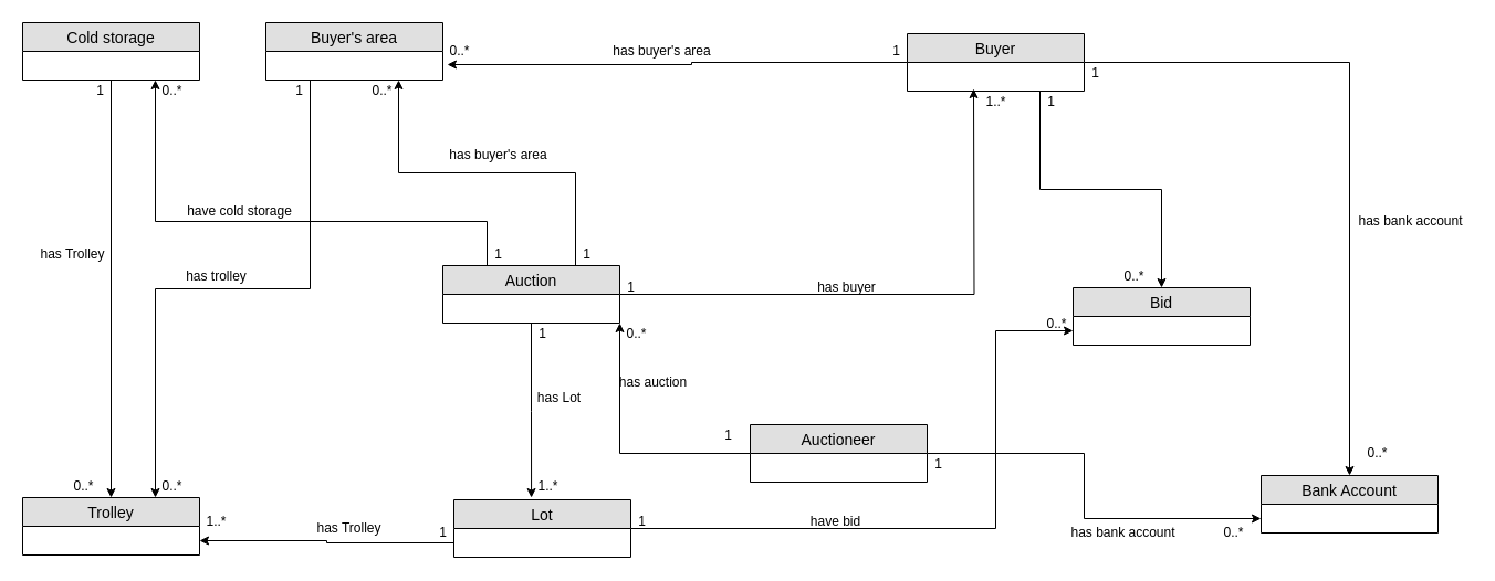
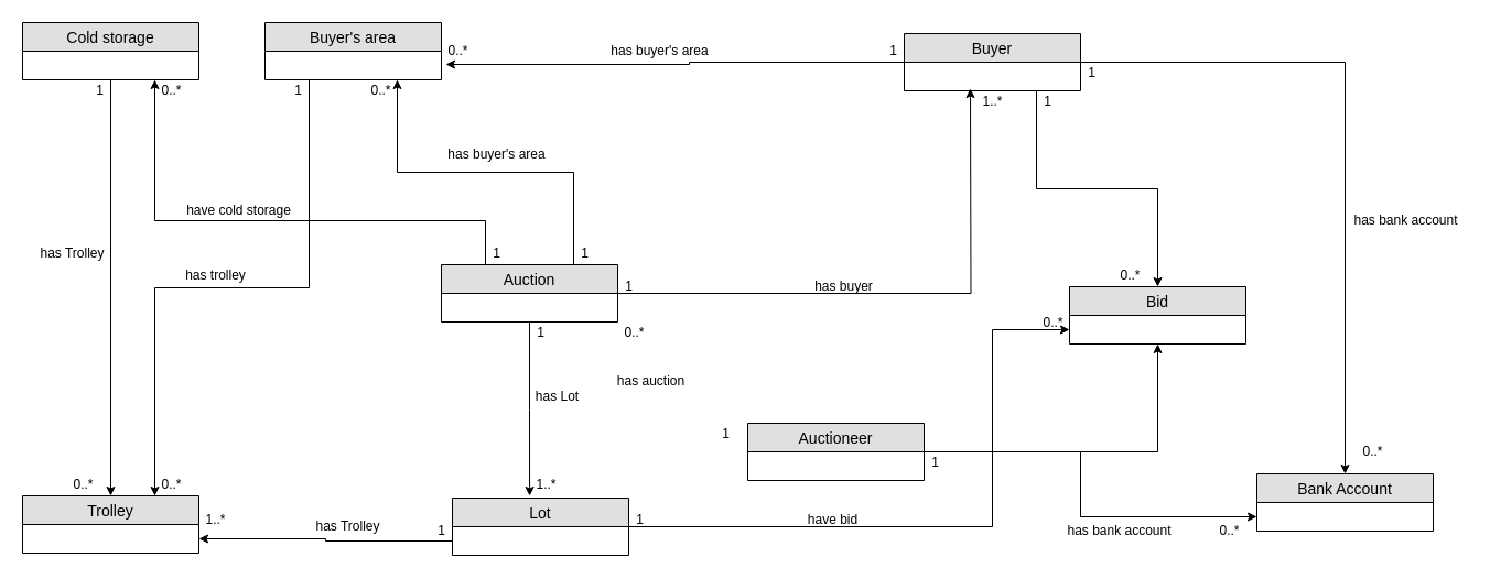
  <mxCell id="0" />
  <mxCell id="1" parent="0" />
  <mxCell id="2" value="Trolley" style="swimlane;fontStyle=0;childLayout=stackLayout;horizontal=1;startSize=26;fillColor=#e0e0e0;horizontalStack=0;resizeParent=1;resizeParentMax=0;resizeLast=0;collapsible=1;marginBottom=0;swimlaneFillColor=#ffffff;align=center;fontSize=14;" vertex="1" parent="1"><mxGeometry x="20" y="450" width="160" height="52" as="geometry" /></mxCell>
  <mxCell id="3" style="edgeStyle=orthogonalEdgeStyle;rounded=0;orthogonalLoop=1;jettySize=auto;html=1;entryX=0.5;entryY=0;entryDx=0;entryDy=0;" edge="1" parent="1" source="6" target="7"><mxGeometry relative="1" as="geometry" /></mxCell>
  <mxCell id="4" style="edgeStyle=orthogonalEdgeStyle;rounded=0;orthogonalLoop=1;jettySize=auto;html=1;exitX=0;exitY=0.5;exitDx=0;exitDy=0;entryX=0.133;entryY=1.1;entryDx=0;entryDy=0;entryPerimeter=0;" edge="1" parent="1" source="6" target="20"><mxGeometry relative="1" as="geometry" /></mxCell>
  <mxCell id="5" style="edgeStyle=orthogonalEdgeStyle;rounded=0;orthogonalLoop=1;jettySize=auto;html=1;exitX=0.75;exitY=1;exitDx=0;exitDy=0;entryX=0.5;entryY=0;entryDx=0;entryDy=0;" edge="1" parent="1" source="6" target="53"><mxGeometry relative="1" as="geometry" /></mxCell>
  <mxCell id="6" value="Buyer" style="swimlane;fontStyle=0;childLayout=stackLayout;horizontal=1;startSize=26;fillColor=#e0e0e0;horizontalStack=0;resizeParent=1;resizeParentMax=0;resizeLast=0;collapsible=1;marginBottom=0;swimlaneFillColor=#ffffff;align=center;fontSize=14;" vertex="1" parent="1"><mxGeometry x="820" y="30" width="160" height="52" as="geometry" /></mxCell>
  <mxCell id="7" value="Bank Account" style="swimlane;fontStyle=0;childLayout=stackLayout;horizontal=1;startSize=26;fillColor=#e0e0e0;horizontalStack=0;resizeParent=1;resizeParentMax=0;resizeLast=0;collapsible=1;marginBottom=0;swimlaneFillColor=#ffffff;align=center;fontSize=14;" vertex="1" parent="1"><mxGeometry x="1140" y="430" width="160" height="52" as="geometry" /></mxCell>
  <mxCell id="8" style="edgeStyle=orthogonalEdgeStyle;rounded=0;orthogonalLoop=1;jettySize=auto;html=1;entryX=0.5;entryY=0;entryDx=0;entryDy=0;" edge="1" parent="1" source="9" target="2"><mxGeometry relative="1" as="geometry" /></mxCell>
  <mxCell id="9" value="Cold storage" style="swimlane;fontStyle=0;childLayout=stackLayout;horizontal=1;startSize=26;fillColor=#e0e0e0;horizontalStack=0;resizeParent=1;resizeParentMax=0;resizeLast=0;collapsible=1;marginBottom=0;swimlaneFillColor=#ffffff;align=center;fontSize=14;" vertex="1" parent="1"><mxGeometry x="20" y="20" width="160" height="52" as="geometry" /></mxCell>
  <mxCell id="10" style="edgeStyle=orthogonalEdgeStyle;rounded=0;orthogonalLoop=1;jettySize=auto;html=1;exitX=0.75;exitY=0;exitDx=0;exitDy=0;entryX=0.75;entryY=1;entryDx=0;entryDy=0;" edge="1" parent="1" source="14" target="16"><mxGeometry relative="1" as="geometry" /></mxCell>
  <mxCell id="11" style="edgeStyle=orthogonalEdgeStyle;rounded=0;orthogonalLoop=1;jettySize=auto;html=1;exitX=0.5;exitY=1;exitDx=0;exitDy=0;entryX=0.438;entryY=-0.038;entryDx=0;entryDy=0;entryPerimeter=0;" edge="1" parent="1" source="14" target="24"><mxGeometry relative="1" as="geometry" /></mxCell>
  <mxCell id="12" style="edgeStyle=orthogonalEdgeStyle;rounded=0;orthogonalLoop=1;jettySize=auto;html=1;exitX=1;exitY=0.5;exitDx=0;exitDy=0;" edge="1" parent="1" source="14"><mxGeometry relative="1" as="geometry"><mxPoint x="880" y="80" as="targetPoint" /></mxGeometry></mxCell>
  <mxCell id="13" style="edgeStyle=orthogonalEdgeStyle;rounded=0;orthogonalLoop=1;jettySize=auto;html=1;exitX=0.25;exitY=0;exitDx=0;exitDy=0;entryX=0.75;entryY=1;entryDx=0;entryDy=0;" edge="1" parent="1" source="14" target="9"><mxGeometry relative="1" as="geometry"><Array as="points"><mxPoint x="440" y="200" /><mxPoint x="140" y="200" /></Array></mxGeometry></mxCell>
  <mxCell id="14" value="Auction" style="swimlane;fontStyle=0;childLayout=stackLayout;horizontal=1;startSize=26;fillColor=#e0e0e0;horizontalStack=0;resizeParent=1;resizeParentMax=0;resizeLast=0;collapsible=1;marginBottom=0;swimlaneFillColor=#ffffff;align=center;fontSize=14;" vertex="1" parent="1"><mxGeometry x="400" y="240" width="160" height="52" as="geometry" /></mxCell>
  <mxCell id="15" style="edgeStyle=orthogonalEdgeStyle;rounded=0;orthogonalLoop=1;jettySize=auto;html=1;exitX=0.25;exitY=1;exitDx=0;exitDy=0;entryX=0.75;entryY=0;entryDx=0;entryDy=0;" edge="1" parent="1" source="16" target="2"><mxGeometry relative="1" as="geometry" /></mxCell>
  <mxCell id="16" value="Buyer's area" style="swimlane;fontStyle=0;childLayout=stackLayout;horizontal=1;startSize=26;fillColor=#e0e0e0;horizontalStack=0;resizeParent=1;resizeParentMax=0;resizeLast=0;collapsible=1;marginBottom=0;swimlaneFillColor=#ffffff;align=center;fontSize=14;" vertex="1" parent="1"><mxGeometry x="240" y="20" width="160" height="52" as="geometry" /></mxCell>
  <mxCell id="17" value="1" style="text;html=1;align=center;verticalAlign=middle;resizable=0;points=[];autosize=1;" vertex="1" parent="1"><mxGeometry x="980" y="56" width="20" height="20" as="geometry" /></mxCell>
  <mxCell id="18" value="0..*" style="text;html=1;align=center;verticalAlign=middle;resizable=0;points=[];autosize=1;" vertex="1" parent="1"><mxGeometry x="1230" y="400" width="30" height="20" as="geometry" /></mxCell>
  <mxCell id="19" value="1" style="text;html=1;align=center;verticalAlign=middle;resizable=0;points=[];autosize=1;" vertex="1" parent="1"><mxGeometry x="800" y="36" width="20" height="20" as="geometry" /></mxCell>
  <mxCell id="20" value="0..*" style="text;html=1;align=center;verticalAlign=middle;resizable=0;points=[];autosize=1;" vertex="1" parent="1"><mxGeometry x="400" y="36" width="30" height="20" as="geometry" /></mxCell>
  <mxCell id="21" value="1" style="text;html=1;align=center;verticalAlign=middle;resizable=0;points=[];autosize=1;" vertex="1" parent="1"><mxGeometry x="560" y="250" width="20" height="20" as="geometry" /></mxCell>
  <mxCell id="22" value="1..*" style="text;html=1;align=center;verticalAlign=middle;resizable=0;points=[];autosize=1;" vertex="1" parent="1"><mxGeometry x="885" y="82" width="30" height="20" as="geometry" /></mxCell>
  <mxCell id="23" style="edgeStyle=orthogonalEdgeStyle;rounded=0;orthogonalLoop=1;jettySize=auto;html=1;exitX=1;exitY=0.5;exitDx=0;exitDy=0;entryX=0;entryY=0.75;entryDx=0;entryDy=0;" edge="1" parent="1" source="24" target="53"><mxGeometry relative="1" as="geometry"><Array as="points"><mxPoint x="900" y="478" /><mxPoint x="900" y="299" /></Array></mxGeometry></mxCell>
  <mxCell id="24" value="Lot" style="swimlane;fontStyle=0;childLayout=stackLayout;horizontal=1;startSize=26;fillColor=#e0e0e0;horizontalStack=0;resizeParent=1;resizeParentMax=0;resizeLast=0;collapsible=1;marginBottom=0;swimlaneFillColor=#ffffff;align=center;fontSize=14;" vertex="1" parent="1"><mxGeometry x="410" y="452" width="160" height="52" as="geometry" /></mxCell>
  <mxCell id="25" style="edgeStyle=orthogonalEdgeStyle;rounded=0;orthogonalLoop=1;jettySize=auto;html=1;entryX=1;entryY=0.75;entryDx=0;entryDy=0;exitX=0;exitY=0.75;exitDx=0;exitDy=0;" edge="1" parent="1" source="24" target="2"><mxGeometry relative="1" as="geometry"><mxPoint x="400" y="500" as="sourcePoint" /><mxPoint x="430" y="489" as="targetPoint" /></mxGeometry></mxCell>
  <mxCell id="26" value="1" style="text;html=1;align=center;verticalAlign=middle;resizable=0;points=[];autosize=1;" vertex="1" parent="1"><mxGeometry x="390" y="472" width="20" height="20" as="geometry" /></mxCell>
  <mxCell id="27" value="1..*" style="text;html=1;align=center;verticalAlign=middle;resizable=0;points=[];autosize=1;" vertex="1" parent="1"><mxGeometry x="180" y="462" width="30" height="20" as="geometry" /></mxCell>
  <mxCell id="28" value="1" style="text;html=1;align=center;verticalAlign=middle;resizable=0;points=[];autosize=1;" vertex="1" parent="1"><mxGeometry x="480" y="292" width="20" height="20" as="geometry" /></mxCell>
  <mxCell id="29" value="1..*" style="text;html=1;align=center;verticalAlign=middle;resizable=0;points=[];autosize=1;" vertex="1" parent="1"><mxGeometry x="480" y="430" width="30" height="20" as="geometry" /></mxCell>
  <mxCell id="30" value="1" style="text;html=1;align=center;verticalAlign=middle;resizable=0;points=[];autosize=1;" vertex="1" parent="1"><mxGeometry x="80" y="72" width="20" height="20" as="geometry" /></mxCell>
  <mxCell id="31" value="0..*" style="text;html=1;align=center;verticalAlign=middle;resizable=0;points=[];autosize=1;" vertex="1" parent="1"><mxGeometry x="60" y="430" width="30" height="20" as="geometry" /></mxCell>
  <mxCell id="32" value="has bank account" style="text;html=1;align=center;verticalAlign=middle;resizable=0;points=[];autosize=1;" vertex="1" parent="1"><mxGeometry x="1220" y="190" width="110" height="20" as="geometry" /></mxCell>
  <mxCell id="33" value="has buyer" style="text;html=1;align=center;verticalAlign=middle;resizable=0;points=[];autosize=1;" vertex="1" parent="1"><mxGeometry x="730" y="250" width="70" height="20" as="geometry" /></mxCell>
  <mxCell id="34" value="has buyer's area" style="text;html=1;align=center;verticalAlign=middle;resizable=0;points=[];autosize=1;" vertex="1" parent="1"><mxGeometry x="548" y="36" width="100" height="20" as="geometry" /></mxCell>
  <mxCell id="35" value="has Lot" style="text;html=1;align=center;verticalAlign=middle;resizable=0;points=[];autosize=1;" vertex="1" parent="1"><mxGeometry x="480" y="350" width="50" height="20" as="geometry" /></mxCell>
  <mxCell id="36" value="has Trolley" style="text;html=1;align=center;verticalAlign=middle;resizable=0;points=[];autosize=1;" vertex="1" parent="1"><mxGeometry x="280" y="468" width="70" height="20" as="geometry" /></mxCell>
  <mxCell id="37" value="has Trolley" style="text;html=1;align=center;verticalAlign=middle;resizable=0;points=[];autosize=1;" vertex="1" parent="1"><mxGeometry x="30" y="220" width="70" height="20" as="geometry" /></mxCell>
- <mxCell id="38" style="edgeStyle=orthogonalEdgeStyle;rounded=0;orthogonalLoop=1;jettySize=auto;html=1;entryX=1;entryY=1;entryDx=0;entryDy=0;" edge="1" parent="1" source="40" target="14"><mxGeometry relative="1" as="geometry"><mxPoint x="720" y="289" as="targetPoint" /></mxGeometry></mxCell>
+ <mxCell id="38" style="edgeStyle=orthogonalEdgeStyle;rounded=0;orthogonalLoop=1;jettySize=auto;html=1;" edge="1" parent="1" source="40" target="53"><mxGeometry relative="1" as="geometry"><mxPoint x="720" y="289" as="targetPoint" /></mxGeometry></mxCell>
  <mxCell id="39" style="edgeStyle=orthogonalEdgeStyle;rounded=0;orthogonalLoop=1;jettySize=auto;html=1;entryX=0;entryY=0.5;entryDx=0;entryDy=0;" edge="1" parent="1" source="40"><mxGeometry relative="1" as="geometry"><mxPoint x="1140" y="469" as="targetPoint" /><Array as="points"><mxPoint x="980" y="469" /></Array></mxGeometry></mxCell>
  <mxCell id="40" value="Auctioneer" style="swimlane;fontStyle=0;childLayout=stackLayout;horizontal=1;startSize=26;fillColor=#e0e0e0;horizontalStack=0;resizeParent=1;resizeParentMax=0;resizeLast=0;collapsible=1;marginBottom=0;swimlaneFillColor=#ffffff;align=center;fontSize=14;" vertex="1" parent="1"><mxGeometry x="678" y="384" width="160" height="52" as="geometry" /></mxCell>
  <mxCell id="41" value="1" style="text;html=1;align=center;verticalAlign=middle;resizable=0;points=[];autosize=1;" vertex="1" parent="1"><mxGeometry x="648" y="384" width="20" height="20" as="geometry" /></mxCell>
  <mxCell id="42" value="0..*" style="text;html=1;align=center;verticalAlign=middle;resizable=0;points=[];autosize=1;" vertex="1" parent="1"><mxGeometry x="560" y="292" width="30" height="20" as="geometry" /></mxCell>
  <mxCell id="43" value="has auction" style="text;html=1;align=center;verticalAlign=middle;resizable=0;points=[];autosize=1;" vertex="1" parent="1"><mxGeometry x="550" y="336" width="80" height="20" as="geometry" /></mxCell>
  <mxCell id="44" value="1" style="text;html=1;align=center;verticalAlign=middle;resizable=0;points=[];autosize=1;" vertex="1" parent="1"><mxGeometry x="838" y="410" width="20" height="20" as="geometry" /></mxCell>
  <mxCell id="45" value="0..*" style="text;html=1;align=center;verticalAlign=middle;resizable=0;points=[];autosize=1;" vertex="1" parent="1"><mxGeometry x="1100" y="472" width="30" height="20" as="geometry" /></mxCell>
  <mxCell id="46" value="has bank account" style="text;html=1;align=center;verticalAlign=middle;resizable=0;points=[];autosize=1;" vertex="1" parent="1"><mxGeometry x="960" y="472" width="110" height="20" as="geometry" /></mxCell>
  <mxCell id="47" value="1" style="text;html=1;align=center;verticalAlign=middle;resizable=0;points=[];autosize=1;" vertex="1" parent="1"><mxGeometry x="260" y="72" width="20" height="20" as="geometry" /></mxCell>
  <mxCell id="48" value="0..*" style="text;html=1;align=center;verticalAlign=middle;resizable=0;points=[];autosize=1;" vertex="1" parent="1"><mxGeometry x="140" y="430" width="30" height="20" as="geometry" /></mxCell>
  <mxCell id="49" value="1" style="text;html=1;align=center;verticalAlign=middle;resizable=0;points=[];autosize=1;" vertex="1" parent="1"><mxGeometry x="520" y="220" width="20" height="20" as="geometry" /></mxCell>
  <mxCell id="50" value="0..*" style="text;html=1;align=center;verticalAlign=middle;resizable=0;points=[];autosize=1;" vertex="1" parent="1"><mxGeometry x="330" y="72" width="30" height="20" as="geometry" /></mxCell>
  <mxCell id="51" value="has buyer's area" style="text;html=1;align=center;verticalAlign=middle;resizable=0;points=[];autosize=1;" vertex="1" parent="1"><mxGeometry x="400" y="130" width="100" height="20" as="geometry" /></mxCell>
  <mxCell id="52" value="has trolley" style="text;html=1;align=center;verticalAlign=middle;resizable=0;points=[];autosize=1;" vertex="1" parent="1"><mxGeometry x="160" y="240" width="70" height="20" as="geometry" /></mxCell>
  <mxCell id="53" value="Bid" style="swimlane;fontStyle=0;childLayout=stackLayout;horizontal=1;startSize=26;fillColor=#e0e0e0;horizontalStack=0;resizeParent=1;resizeParentMax=0;resizeLast=0;collapsible=1;marginBottom=0;swimlaneFillColor=#ffffff;align=center;fontSize=14;" vertex="1" parent="1"><mxGeometry x="970" y="260" width="160" height="52" as="geometry" /></mxCell>
  <mxCell id="54" value="1" style="text;html=1;align=center;verticalAlign=middle;resizable=0;points=[];autosize=1;" vertex="1" parent="1"><mxGeometry x="570" y="462" width="20" height="20" as="geometry" /></mxCell>
  <mxCell id="55" value="0..*" style="text;html=1;align=center;verticalAlign=middle;resizable=0;points=[];autosize=1;" vertex="1" parent="1"><mxGeometry x="940" y="283" width="30" height="20" as="geometry" /></mxCell>
  <mxCell id="56" value="have bid" style="text;html=1;align=center;verticalAlign=middle;resizable=0;points=[];autosize=1;" vertex="1" parent="1"><mxGeometry x="725" y="462" width="60" height="20" as="geometry" /></mxCell>
  <mxCell id="57" value="1" style="text;html=1;align=center;verticalAlign=middle;resizable=0;points=[];autosize=1;" vertex="1" parent="1"><mxGeometry x="940" y="82" width="20" height="20" as="geometry" /></mxCell>
  <mxCell id="58" value="0..*" style="text;html=1;align=center;verticalAlign=middle;resizable=0;points=[];autosize=1;" vertex="1" parent="1"><mxGeometry x="1010" y="240" width="30" height="20" as="geometry" /></mxCell>
  <mxCell id="59" value="0..*" style="text;html=1;align=center;verticalAlign=middle;resizable=0;points=[];autosize=1;" vertex="1" parent="1"><mxGeometry x="140" y="72" width="30" height="20" as="geometry" /></mxCell>
  <mxCell id="60" value="1" style="text;html=1;align=center;verticalAlign=middle;resizable=0;points=[];autosize=1;" vertex="1" parent="1"><mxGeometry x="440" y="220" width="20" height="20" as="geometry" /></mxCell>
  <mxCell id="61" value="have cold storage" style="text;html=1;align=center;verticalAlign=middle;resizable=0;points=[];autosize=1;" vertex="1" parent="1"><mxGeometry x="161" y="181" width="110" height="20" as="geometry" /></mxCell>
